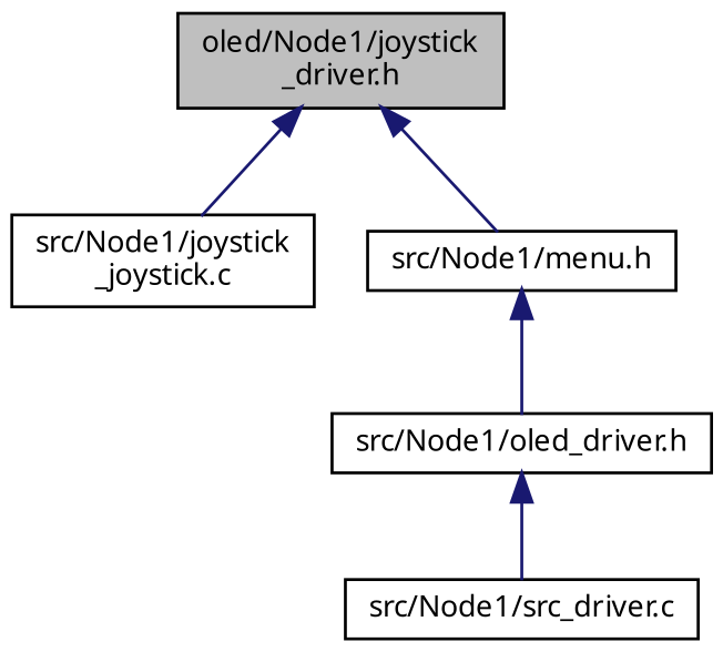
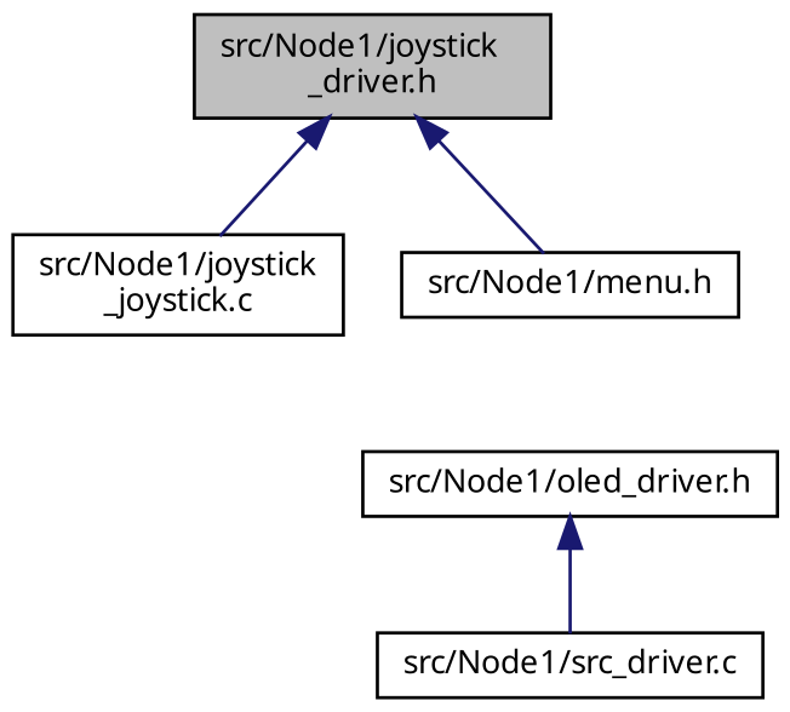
  digraph {
    fontname="Noto Sans"
    node [color=black fillcolor=white fontname="Noto Sans" fontsize=10 shape=record style=filled]
    edge [color=midnightblue dir=back fontname="Noto Sans" fontsize=10 labelfontname=Helvetica labelfontsize=10 style=solid]
-   n1 [fillcolor=grey75 fontcolor=black height=0.2 label="oled/Node1/joystick\l_driver.h" width=0.4]
+   n1 [fillcolor=grey75 fontcolor=black height=0.2 label="src/Node1/joystick\l_driver.h" width=0.4]
    n2 [height=0.2 label="src/Node1/joystick\l_joystick.c" width=0.4]
    n3 [height=0.2 label="src/Node1/menu.h" width=0.4]
    n4 [height=0.2 label="src/Node1/oled_driver.h" width=0.4]
    n5 [height=0.2 label="src/Node1/src_driver.c" width=0.4]
    n1 -> n2
    n1 -> n3
-   n3 -> n4
    n4 -> n5
  }
